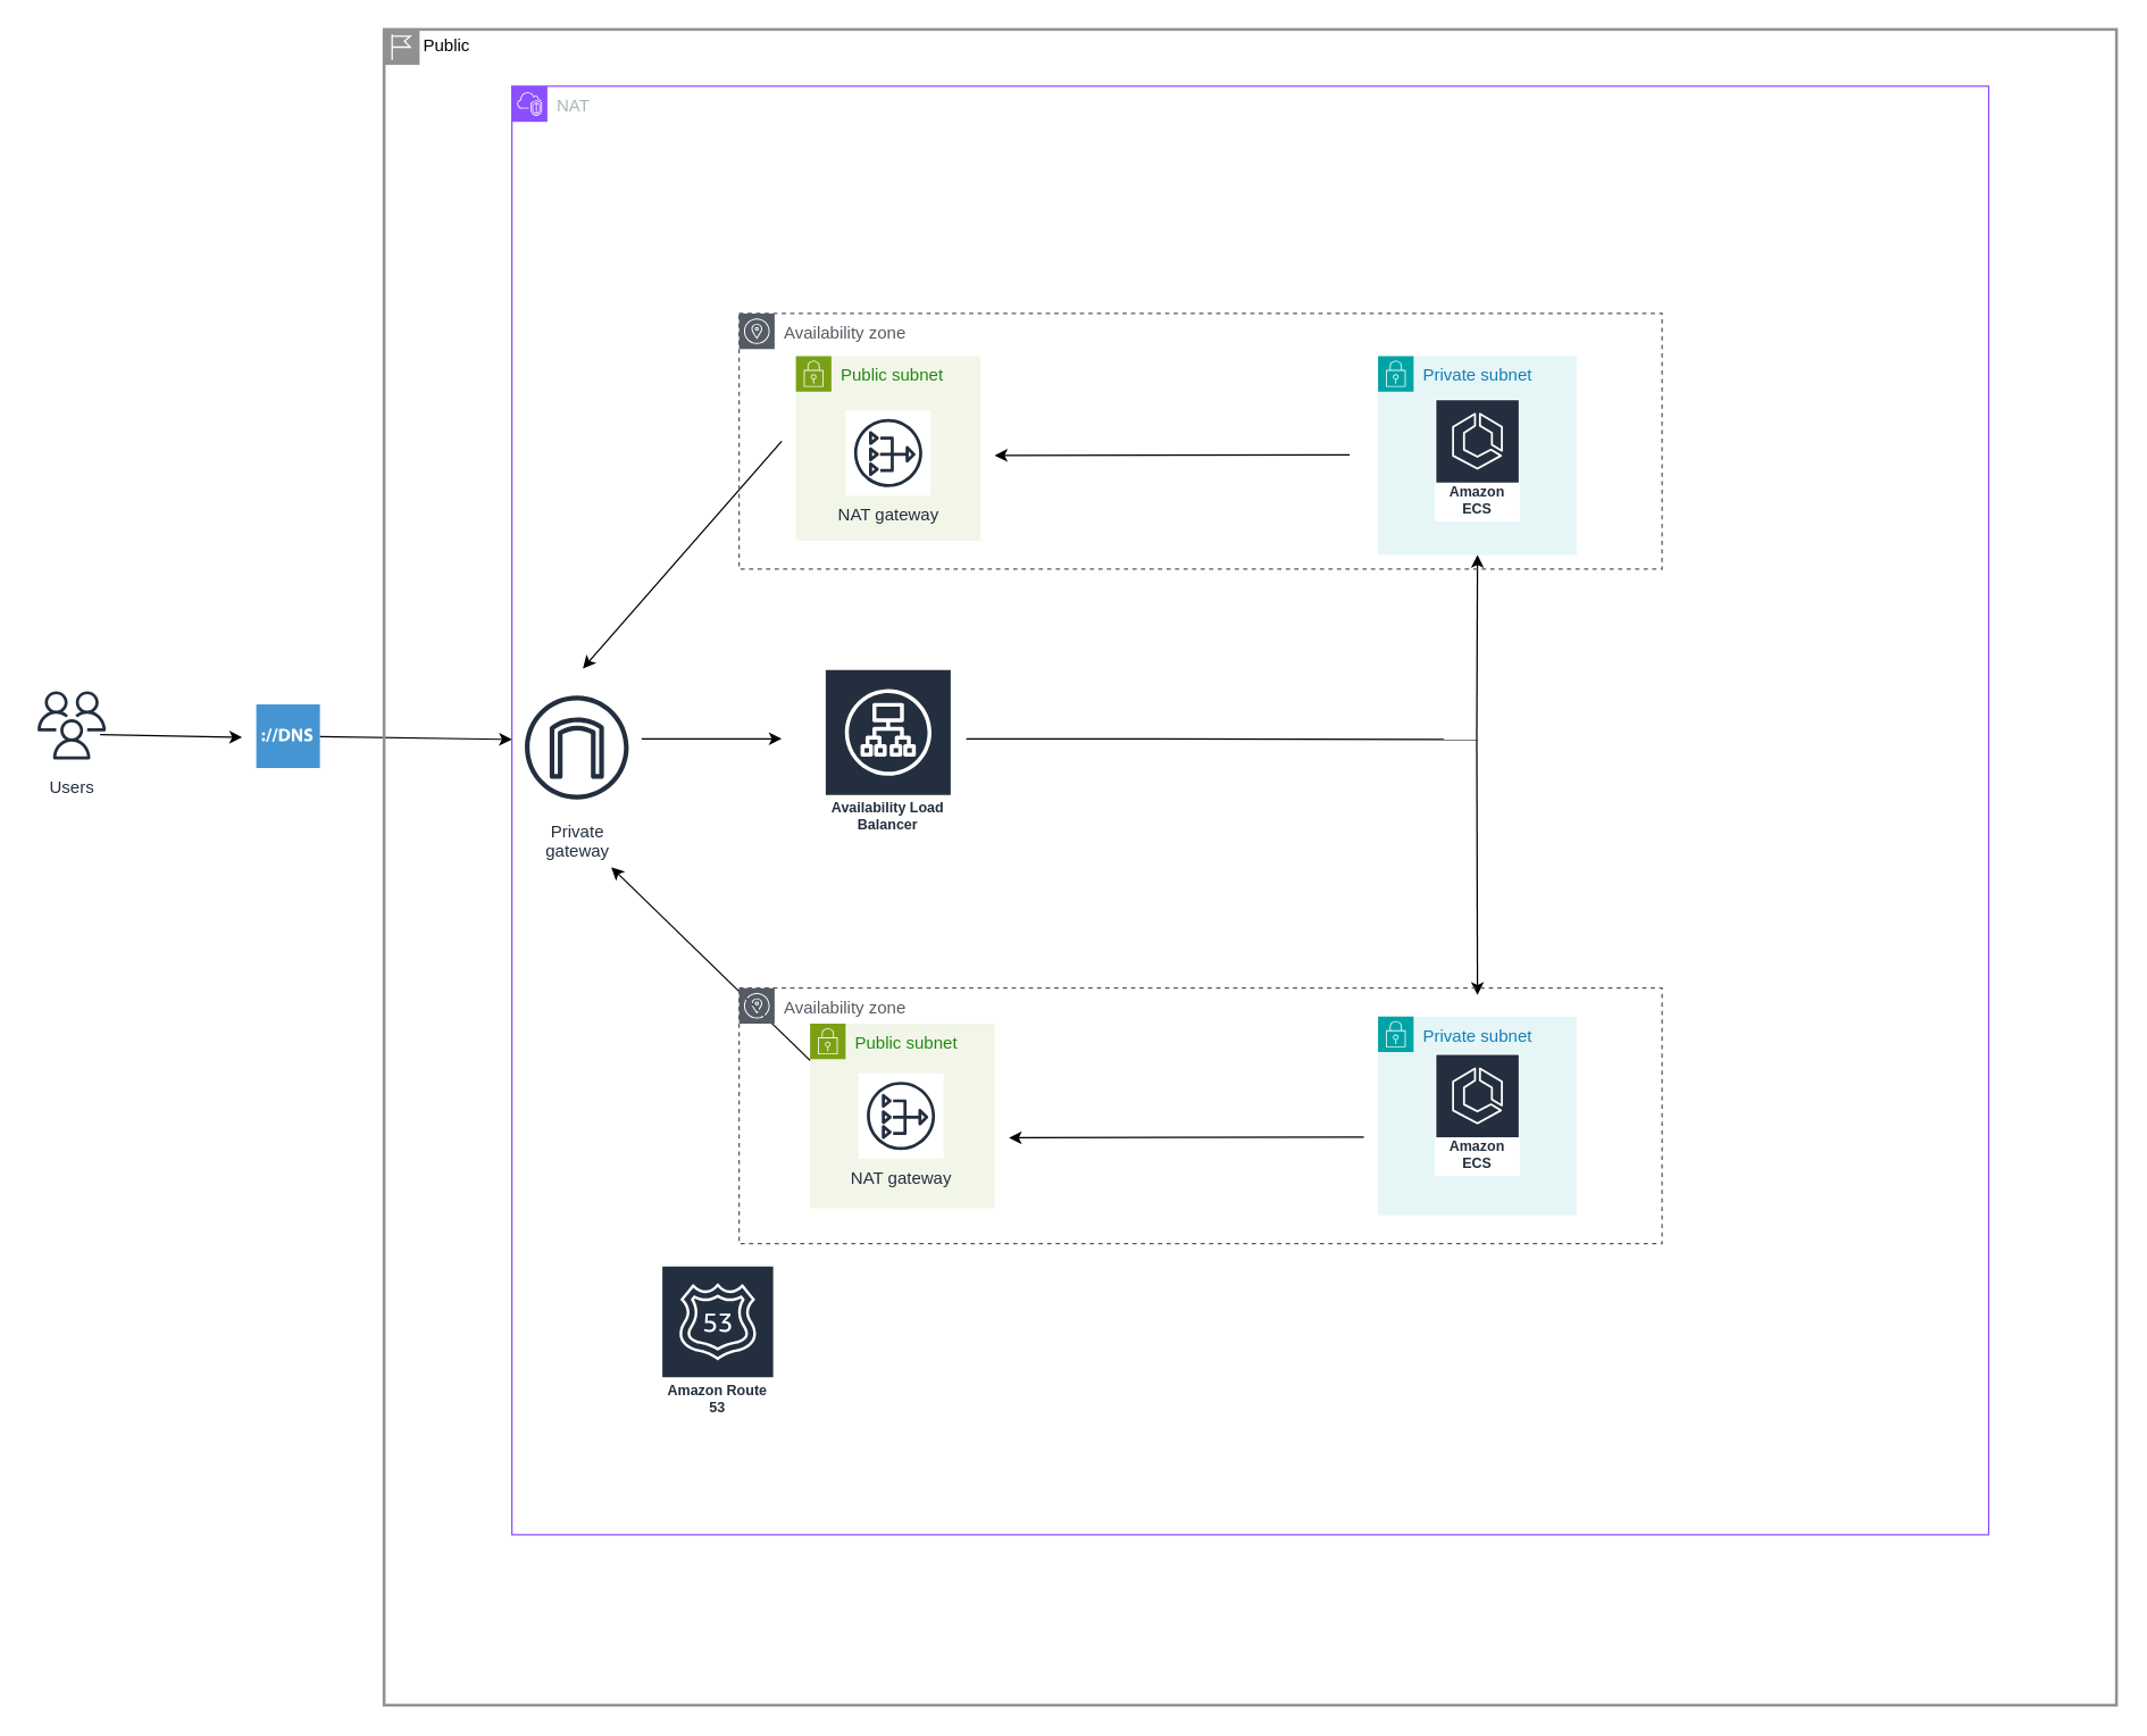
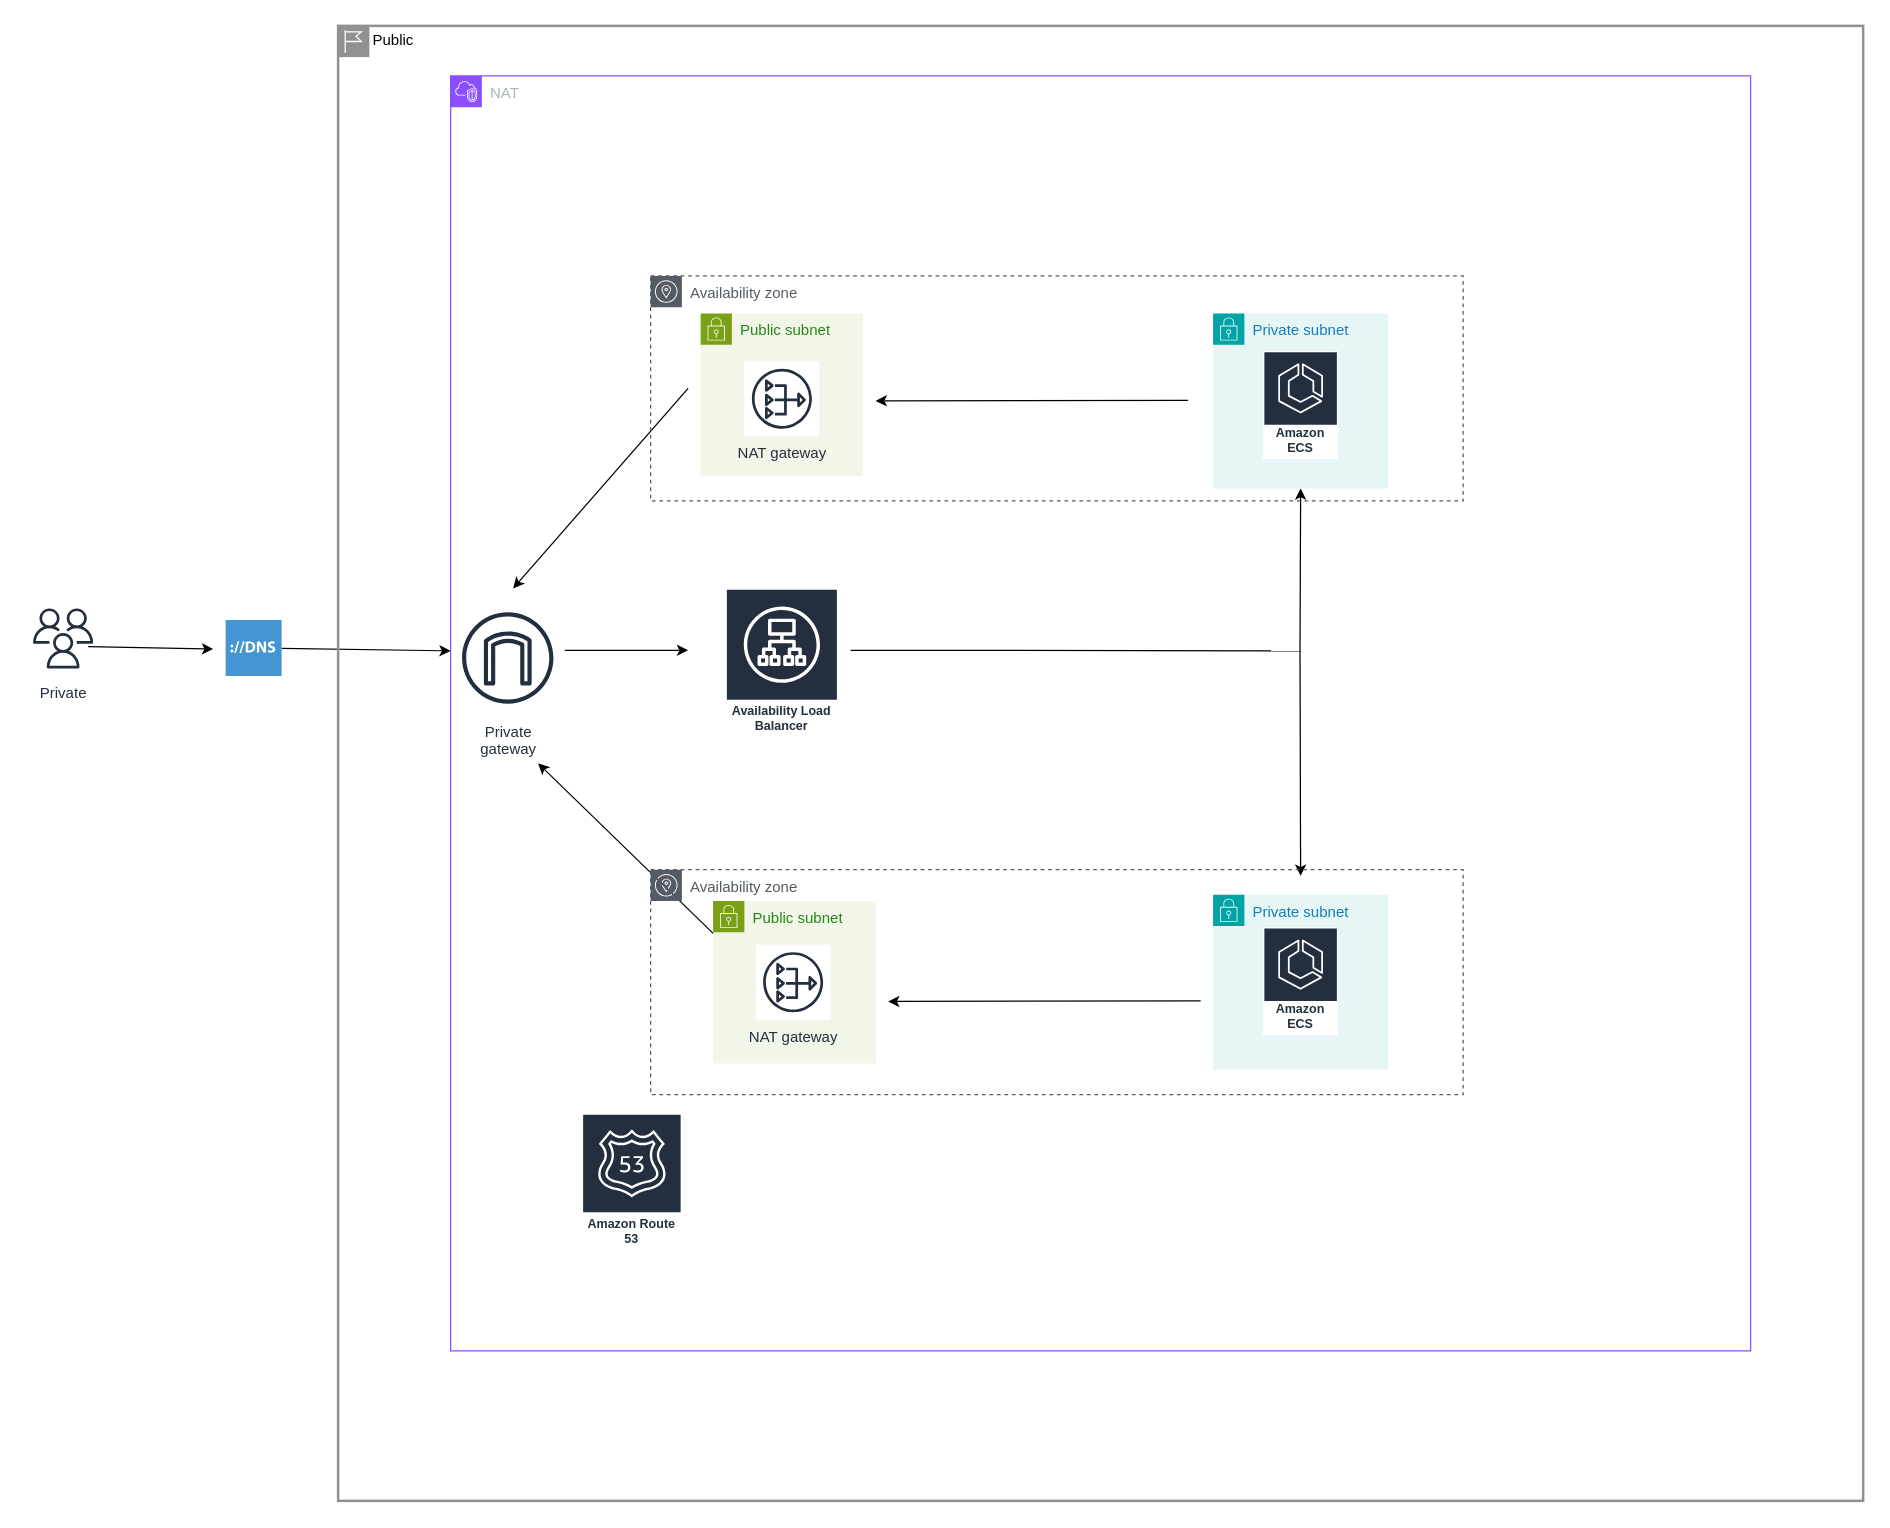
  <mxCell id="0" />
  <mxCell id="1" parent="0" />
- <mxCell id="2" value="Users" style="sketch=0;outlineConnect=0;fontColor=#232F3E;gradientColor=none;strokeColor=#232F3E;fillColor=#ffffff;dashed=0;verticalLabelPosition=bottom;verticalAlign=top;align=center;html=1;fontSize=12;fontStyle=0;aspect=fixed;shape=mxgraph.aws4.resourceIcon;resIcon=mxgraph.aws4.users;" vertex="1" parent="1"><mxGeometry x="20" y="480" width="60" height="60" as="geometry" /></mxCell>
+ <mxCell id="2" value="Private" style="sketch=0;outlineConnect=0;fontColor=#232F3E;gradientColor=none;strokeColor=#232F3E;fillColor=#ffffff;dashed=0;verticalLabelPosition=bottom;verticalAlign=top;align=center;html=1;fontSize=12;fontStyle=0;aspect=fixed;shape=mxgraph.aws4.resourceIcon;resIcon=mxgraph.aws4.users;" vertex="1" parent="1"><mxGeometry x="20" y="480" width="60" height="60" as="geometry" /></mxCell>
  <mxCell id="3" value="" style="endArrow=classic;html=1;rounded=0;" edge="1" parent="1"><mxGeometry width="50" height="50" relative="1" as="geometry"><mxPoint x="730" y="470" as="sourcePoint" /><mxPoint x="730" y="470" as="targetPoint" /><Array as="points"><mxPoint x="730" y="470" /></Array></mxGeometry></mxCell>
  <mxCell id="4" value="" style="endArrow=classic;html=1;rounded=0;" edge="1" parent="1"><mxGeometry width="50" height="50" relative="1" as="geometry"><mxPoint x="740" y="480" as="sourcePoint" /><mxPoint x="740" y="480" as="targetPoint" /><Array as="points"><mxPoint x="740" y="480" /></Array></mxGeometry></mxCell>
  <mxCell id="5" value="Private subnet" style="points=[[0,0],[0.25,0],[0.5,0],[0.75,0],[1,0],[1,0.25],[1,0.5],[1,0.75],[1,1],[0.75,1],[0.5,1],[0.25,1],[0,1],[0,0.75],[0,0.5],[0,0.25]];outlineConnect=0;gradientColor=none;html=1;whiteSpace=wrap;fontSize=12;fontStyle=0;container=1;pointerEvents=0;collapsible=0;recursiveResize=0;shape=mxgraph.aws4.group;grIcon=mxgraph.aws4.group_security_group;grStroke=0;strokeColor=#00A4A6;fillColor=#E6F6F7;verticalAlign=top;align=left;spacingLeft=30;fontColor=#147EBA;dashed=0;direction=east;" vertex="1" parent="1"><mxGeometry x="970" y="250" width="140" height="140" as="geometry" /></mxCell>
  <mxCell id="6" value="Amazon ECS" style="sketch=0;outlineConnect=0;fontColor=#232F3E;gradientColor=none;strokeColor=#ffffff;fillColor=#232F3E;dashed=0;verticalLabelPosition=middle;verticalAlign=bottom;align=center;html=1;whiteSpace=wrap;fontSize=10;fontStyle=1;spacing=3;shape=mxgraph.aws4.productIcon;prIcon=mxgraph.aws4.ecs;" vertex="1" parent="5"><mxGeometry x="40" y="30" width="60" height="86.5" as="geometry" /></mxCell>
  <mxCell id="7" value="Private subnet" style="points=[[0,0],[0.25,0],[0.5,0],[0.75,0],[1,0],[1,0.25],[1,0.5],[1,0.75],[1,1],[0.75,1],[0.5,1],[0.25,1],[0,1],[0,0.75],[0,0.5],[0,0.25]];outlineConnect=0;gradientColor=none;html=1;whiteSpace=wrap;fontSize=12;fontStyle=0;container=1;pointerEvents=0;collapsible=0;recursiveResize=0;shape=mxgraph.aws4.group;grIcon=mxgraph.aws4.group_security_group;grStroke=0;strokeColor=#00A4A6;fillColor=#E6F6F7;verticalAlign=top;align=left;spacingLeft=30;fontColor=#147EBA;dashed=0;" vertex="1" parent="1"><mxGeometry x="970" y="715" width="140" height="140" as="geometry" /></mxCell>
  <mxCell id="8" value="Amazon ECS" style="sketch=0;outlineConnect=0;fontColor=#232F3E;gradientColor=none;strokeColor=#ffffff;fillColor=#232F3E;dashed=0;verticalLabelPosition=middle;verticalAlign=bottom;align=center;html=1;whiteSpace=wrap;fontSize=10;fontStyle=1;spacing=3;shape=mxgraph.aws4.productIcon;prIcon=mxgraph.aws4.ecs;" vertex="1" parent="7"><mxGeometry x="40" y="26" width="60" height="86.5" as="geometry" /></mxCell>
  <mxCell id="9" value="Availability Load Balancer" style="sketch=0;outlineConnect=0;fontColor=#232F3E;gradientColor=none;strokeColor=#ffffff;fillColor=#232F3E;dashed=0;verticalLabelPosition=middle;verticalAlign=bottom;align=center;html=1;whiteSpace=wrap;fontSize=10;fontStyle=1;spacing=3;shape=mxgraph.aws4.productIcon;prIcon=mxgraph.aws4.application_load_balancer;" vertex="1" parent="1"><mxGeometry x="580" y="470" width="90" height="120" as="geometry" /></mxCell>
  <mxCell id="10" value="Public subnet" style="points=[[0,0],[0.25,0],[0.5,0],[0.75,0],[1,0],[1,0.25],[1,0.5],[1,0.75],[1,1],[0.75,1],[0.5,1],[0.25,1],[0,1],[0,0.75],[0,0.5],[0,0.25]];outlineConnect=0;gradientColor=none;html=1;whiteSpace=wrap;fontSize=12;fontStyle=0;container=1;pointerEvents=0;collapsible=0;recursiveResize=0;shape=mxgraph.aws4.group;grIcon=mxgraph.aws4.group_security_group;grStroke=0;strokeColor=#7AA116;fillColor=#F2F6E8;verticalAlign=top;align=left;spacingLeft=30;fontColor=#248814;dashed=0;" vertex="1" parent="1"><mxGeometry x="570" y="720" width="130" height="130" as="geometry" /></mxCell>
  <mxCell id="11" value="NAT gateway" style="sketch=0;outlineConnect=0;fontColor=#232F3E;gradientColor=none;strokeColor=#232F3E;fillColor=#ffffff;dashed=0;verticalLabelPosition=bottom;verticalAlign=top;align=center;html=1;fontSize=12;fontStyle=0;aspect=fixed;shape=mxgraph.aws4.resourceIcon;resIcon=mxgraph.aws4.nat_gateway;" vertex="1" parent="10"><mxGeometry x="34" y="35" width="60" height="60" as="geometry" /></mxCell>
  <mxCell id="12" value="Public subnet" style="points=[[0,0],[0.25,0],[0.5,0],[0.75,0],[1,0],[1,0.25],[1,0.5],[1,0.75],[1,1],[0.75,1],[0.5,1],[0.25,1],[0,1],[0,0.75],[0,0.5],[0,0.25]];outlineConnect=0;gradientColor=none;html=1;whiteSpace=wrap;fontSize=12;fontStyle=0;container=1;pointerEvents=0;collapsible=0;recursiveResize=0;shape=mxgraph.aws4.group;grIcon=mxgraph.aws4.group_security_group;grStroke=0;strokeColor=#7AA116;fillColor=#F2F6E8;verticalAlign=top;align=left;spacingLeft=30;fontColor=#248814;dashed=0;" vertex="1" parent="1"><mxGeometry x="560" y="250" width="130" height="130" as="geometry" /></mxCell>
  <mxCell id="13" value="NAT gateway" style="sketch=0;outlineConnect=0;fontColor=#232F3E;gradientColor=none;strokeColor=#232F3E;fillColor=#ffffff;dashed=0;verticalLabelPosition=bottom;verticalAlign=top;align=center;html=1;fontSize=12;fontStyle=0;aspect=fixed;shape=mxgraph.aws4.resourceIcon;resIcon=mxgraph.aws4.nat_gateway;" vertex="1" parent="12"><mxGeometry x="35" y="38.25" width="60" height="60" as="geometry" /></mxCell>
  <mxCell id="14" value="" style="endArrow=classic;html=1;rounded=0;" edge="1" parent="1" source="19"><mxGeometry width="50" height="50" relative="1" as="geometry"><mxPoint x="240" y="520" as="sourcePoint" /><mxPoint x="360" y="520" as="targetPoint" /></mxGeometry></mxCell>
  <mxCell id="15" value="" style="endArrow=classic;html=1;rounded=0;" edge="1" parent="1"><mxGeometry width="50" height="50" relative="1" as="geometry"><mxPoint x="440" y="519.5" as="sourcePoint" /><mxPoint x="550" y="519.5" as="targetPoint" /></mxGeometry></mxCell>
  <mxCell id="16" value="" style="endArrow=none;html=1;rounded=0;" edge="1" parent="1"><mxGeometry width="50" height="50" relative="1" as="geometry"><mxPoint x="680" y="519.5" as="sourcePoint" /><mxPoint x="1040" y="520" as="targetPoint" /></mxGeometry></mxCell>
  <mxCell id="17" value="" style="endArrow=classic;html=1;rounded=0;entryX=0.5;entryY=1;entryDx=0;entryDy=0;" edge="1" parent="1" target="5"><mxGeometry width="50" height="50" relative="1" as="geometry"><mxPoint x="1039.5" y="520" as="sourcePoint" /><mxPoint x="1040" y="400" as="targetPoint" /><Array as="points" /></mxGeometry></mxCell>
  <mxCell id="18" value="" style="endArrow=classic;html=1;rounded=0;" edge="1" parent="1"><mxGeometry width="50" height="50" relative="1" as="geometry"><mxPoint x="1039.5" y="520" as="sourcePoint" /><mxPoint x="1040" y="700" as="targetPoint" /><Array as="points" /></mxGeometry></mxCell>
  <mxCell id="19" value="" style="shadow=0;dashed=0;html=1;strokeColor=none;fillColor=#4495D1;labelPosition=center;verticalLabelPosition=bottom;verticalAlign=top;align=center;outlineConnect=0;shape=mxgraph.veeam.dns;" vertex="1" parent="1"><mxGeometry x="180" y="495.2" width="44.8" height="44.8" as="geometry" /></mxCell>
  <mxCell id="20" value="" style="endArrow=classic;html=1;rounded=0;" edge="1" parent="1"><mxGeometry width="50" height="50" relative="1" as="geometry"><mxPoint x="70" y="516.645" as="sourcePoint" /><mxPoint x="170" y="518.563" as="targetPoint" /></mxGeometry></mxCell>
  <mxCell id="21" value="" style="endArrow=classic;html=1;rounded=0;" edge="1" parent="1"><mxGeometry width="50" height="50" relative="1" as="geometry"><mxPoint x="950" y="319.5" as="sourcePoint" /><mxPoint x="700" y="320" as="targetPoint" /></mxGeometry></mxCell>
  <mxCell id="22" value="" style="endArrow=classic;html=1;rounded=0;" edge="1" parent="1"><mxGeometry width="50" height="50" relative="1" as="geometry"><mxPoint x="550" y="310" as="sourcePoint" /><mxPoint x="410" y="470" as="targetPoint" /></mxGeometry></mxCell>
  <mxCell id="23" value="" style="endArrow=classic;html=1;rounded=0;exitX=0;exitY=0.2;exitDx=0;exitDy=0;exitPerimeter=0;" edge="1" parent="1" source="10"><mxGeometry width="50" height="50" relative="1" as="geometry"><mxPoint x="560" y="730" as="sourcePoint" /><mxPoint x="430" y="610" as="targetPoint" /></mxGeometry></mxCell>
  <mxCell id="24" value="" style="endArrow=classic;html=1;rounded=0;" edge="1" parent="1"><mxGeometry width="50" height="50" relative="1" as="geometry"><mxPoint x="960" y="800" as="sourcePoint" /><mxPoint x="710" y="800.5" as="targetPoint" /></mxGeometry></mxCell>
  <mxCell id="25" value="Availability zone" style="sketch=0;outlineConnect=0;gradientColor=none;html=1;whiteSpace=wrap;fontSize=12;fontStyle=0;shape=mxgraph.aws4.group;grIcon=mxgraph.aws4.group_availability_zone;strokeColor=#545B64;fillColor=none;verticalAlign=top;align=left;spacingLeft=30;fontColor=#545B64;dashed=1;" vertex="1" parent="1"><mxGeometry x="520" y="220" width="650" height="180" as="geometry" /></mxCell>
  <mxCell id="26" value="Private&#10;gateway" style="sketch=0;outlineConnect=0;fontColor=#232F3E;gradientColor=none;strokeColor=#232F3E;fillColor=#ffffff;dashed=0;verticalLabelPosition=bottom;verticalAlign=top;align=center;html=1;fontSize=12;fontStyle=0;aspect=fixed;shape=mxgraph.aws4.resourceIcon;resIcon=mxgraph.aws4.internet_gateway;" vertex="1" parent="1"><mxGeometry x="360" y="480" width="91.4" height="91.4" as="geometry" /></mxCell>
  <mxCell id="27" value="Availability zone" style="sketch=0;outlineConnect=0;gradientColor=none;html=1;whiteSpace=wrap;fontSize=12;fontStyle=0;shape=mxgraph.aws4.group;grIcon=mxgraph.aws4.group_availability_zone;strokeColor=#545B64;fillColor=none;verticalAlign=top;align=left;spacingLeft=30;fontColor=#545B64;dashed=1;" vertex="1" parent="1"><mxGeometry x="520" y="695" width="650" height="180" as="geometry" /></mxCell>
  <mxCell id="28" value="NAT" style="points=[[0,0],[0.25,0],[0.5,0],[0.75,0],[1,0],[1,0.25],[1,0.5],[1,0.75],[1,1],[0.75,1],[0.5,1],[0.25,1],[0,1],[0,0.75],[0,0.5],[0,0.25]];outlineConnect=0;gradientColor=none;html=1;whiteSpace=wrap;fontSize=12;fontStyle=0;container=1;pointerEvents=0;collapsible=0;recursiveResize=0;shape=mxgraph.aws4.group;grIcon=mxgraph.aws4.group_vpc2;strokeColor=#8C4FFF;fillColor=none;verticalAlign=top;align=left;spacingLeft=30;fontColor=#AAB7B8;dashed=0;" vertex="1" parent="1"><mxGeometry x="360" y="60" width="1040" height="1020" as="geometry" /></mxCell>
  <mxCell id="29" value="Amazon Route 53" style="sketch=0;outlineConnect=0;fontColor=#232F3E;gradientColor=none;strokeColor=#ffffff;fillColor=#232F3E;dashed=0;verticalLabelPosition=middle;verticalAlign=bottom;align=center;html=1;whiteSpace=wrap;fontSize=10;fontStyle=1;spacing=3;shape=mxgraph.aws4.productIcon;prIcon=mxgraph.aws4.route_53;" vertex="1" parent="28"><mxGeometry x="105" y="830" width="80" height="110" as="geometry" /></mxCell>
  <mxCell id="30" value="Public" style="shape=mxgraph.ibm.box;prType=region;fontStyle=0;verticalAlign=top;align=left;spacingLeft=32;spacingTop=4;fillColor=none;rounded=0;whiteSpace=wrap;html=1;strokeColor=#919191;strokeWidth=2;dashed=0;container=1;spacing=-4;collapsible=0;expand=0;recursiveResize=0;" vertex="1" parent="1"><mxGeometry x="270" y="20" width="1220" height="1180" as="geometry" /></mxCell>
